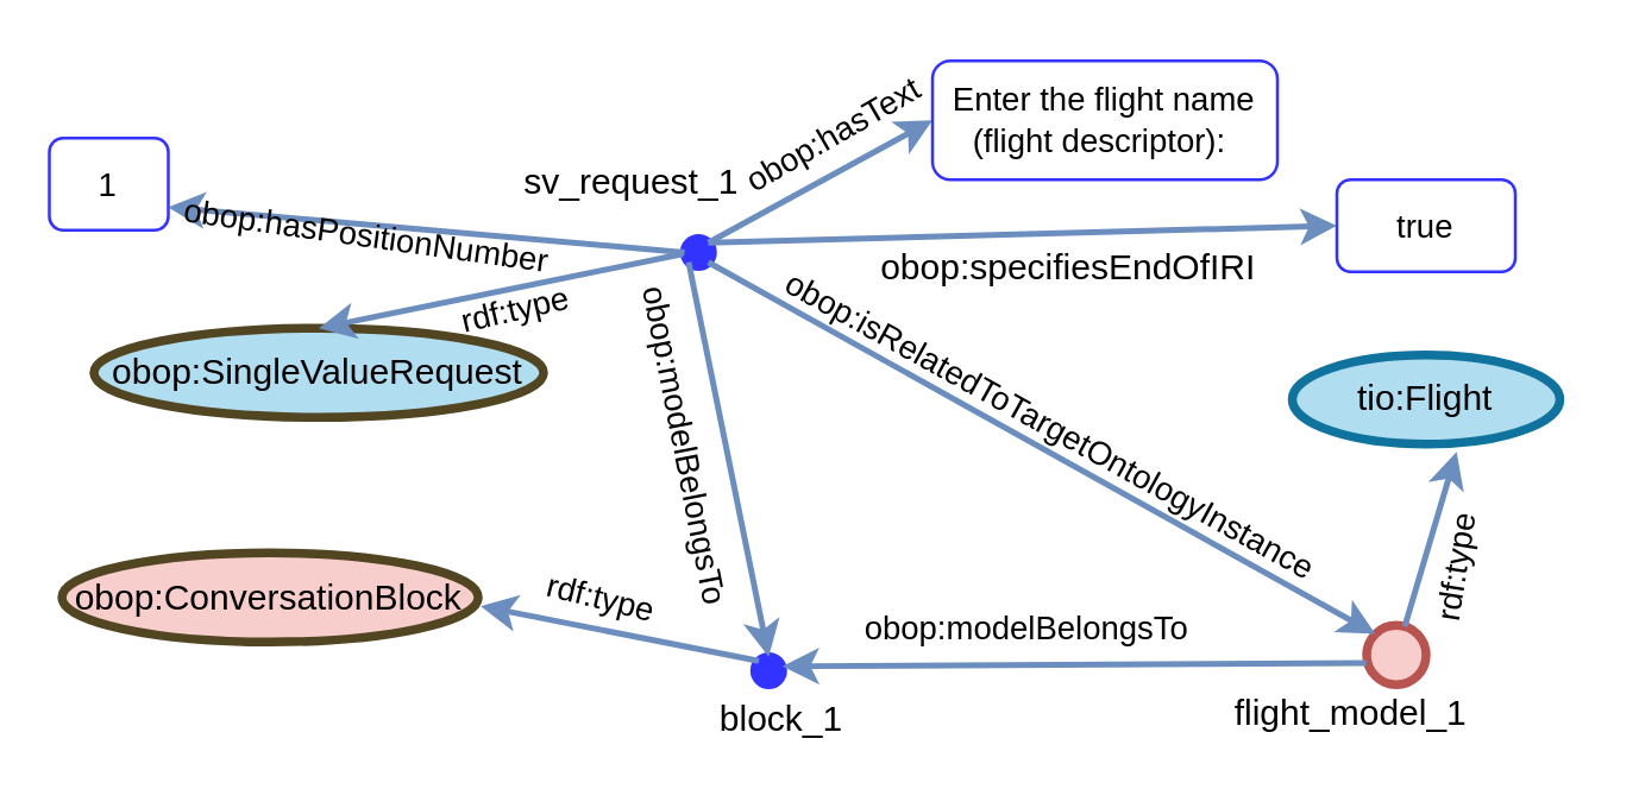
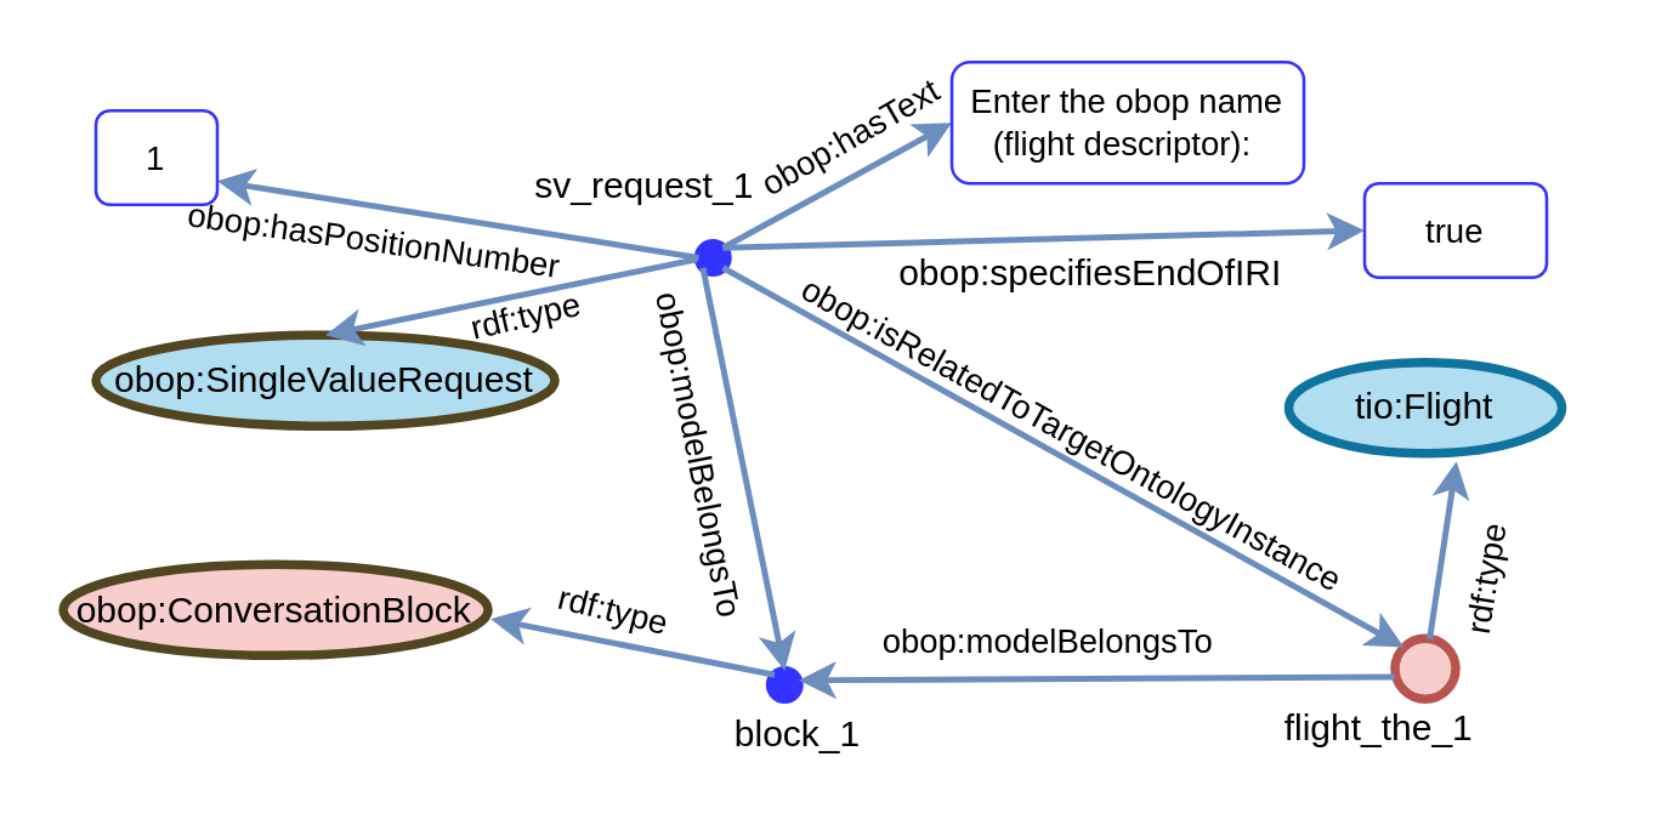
  <mxCell id="0" />
  <mxCell id="1" parent="0" />
  <mxCell id="2" value="" style="ellipse;whiteSpace=wrap;html=1;aspect=fixed;strokeWidth=3;fillColor=#f8cecc;strokeColor=#b85450;" parent="1" vertex="1"><mxGeometry x="459" y="210" width="20" height="20" as="geometry" /></mxCell>
  <mxCell id="3" value="" style="endArrow=classic;html=1;rounded=0;strokeWidth=2;fillColor=#dae8fc;strokeColor=#6c8ebf;entryX=0.614;entryY=1.086;entryDx=0;entryDy=0;entryPerimeter=0;" parent="1" source="2" target="9" edge="1"><mxGeometry width="50" height="50" relative="1" as="geometry"><mxPoint x="379" y="190" as="sourcePoint" /><mxPoint x="439" y="160" as="targetPoint" /></mxGeometry></mxCell>
- <mxCell id="4" value="flight_model_1" style="text;html=1;strokeColor=none;fillColor=none;align=center;verticalAlign=middle;whiteSpace=wrap;rounded=0;strokeWidth=3;" parent="1" vertex="1"><mxGeometry x="414" y="230" width="80" height="20" as="geometry" /></mxCell>
+ <mxCell id="4" value="flight_the_1" style="text;html=1;strokeColor=none;fillColor=none;align=center;verticalAlign=middle;whiteSpace=wrap;rounded=0;strokeWidth=3;" parent="1" vertex="1"><mxGeometry x="414" y="230" width="80" height="20" as="geometry" /></mxCell>
  <mxCell id="5" value="obop:specifiesEndOfIRI" style="text;html=1;strokeColor=none;fillColor=none;align=center;verticalAlign=middle;whiteSpace=wrap;rounded=0;strokeWidth=3;rotation=0;" parent="1" vertex="1"><mxGeometry x="304" y="79.81" width="110" height="20" as="geometry" /></mxCell>
  <mxCell id="6" value="obop:modelBelongsTo" style="text;html=1;strokeColor=none;fillColor=none;align=center;verticalAlign=middle;whiteSpace=wrap;rounded=0;strokeWidth=3;fontSize=11;" parent="1" vertex="1"><mxGeometry x="305" y="200.62" width="80" height="20" as="geometry" /></mxCell>
  <mxCell id="7" value="" style="ellipse;whiteSpace=wrap;html=1;aspect=fixed;strokeWidth=3;fillColor=#3333FF;strokeColor=#3333FF;" parent="1" vertex="1"><mxGeometry x="253.23" y="220.62" width="9.38" height="9.38" as="geometry" /></mxCell>
  <mxCell id="8" value="" style="endArrow=none;html=1;rounded=0;strokeWidth=2;fillColor=#dae8fc;strokeColor=#6c8ebf;exitX=0.993;exitY=0.339;exitDx=0;exitDy=0;entryX=-0.006;entryY=0.635;entryDx=0;entryDy=0;entryPerimeter=0;exitPerimeter=0;startArrow=classic;startFill=1;endFill=0;" parent="1" source="7" target="2" edge="1"><mxGeometry width="50" height="50" relative="1" as="geometry"><mxPoint x="319" y="380" as="sourcePoint" /><mxPoint x="238.997" y="377.64" as="targetPoint" /></mxGeometry></mxCell>
- <mxCell id="9" value="tio:Flight" style="ellipse;whiteSpace=wrap;html=1;strokeWidth=3;fillColor=#b1ddf0;strokeColor=#10739e;" parent="1" vertex="1"><mxGeometry x="434" y="119" width="90" height="30" as="geometry" /></mxCell>
+ <mxCell id="9" value="tio:Flight" style="ellipse;whiteSpace=wrap;html=1;strokeWidth=3;fillColor=#b1ddf0;strokeColor=#10739e;" parent="1" vertex="1"><mxGeometry x="424" y="119" width="90" height="30" as="geometry" /></mxCell>
  <mxCell id="10" value="" style="endArrow=classic;html=1;rounded=0;strokeWidth=2;fillColor=#dae8fc;strokeColor=#6c8ebf;entryX=1.006;entryY=0.598;entryDx=0;entryDy=0;exitX=0;exitY=0;exitDx=0;exitDy=0;entryPerimeter=0;" parent="1" source="7" target="11" edge="1"><mxGeometry width="50" height="50" relative="1" as="geometry"><mxPoint x="124.561" y="342.179" as="sourcePoint" /><mxPoint x="229" y="291.39" as="targetPoint" /></mxGeometry></mxCell>
  <mxCell id="11" value="obop:ConversationBlock" style="ellipse;whiteSpace=wrap;html=1;strokeWidth=3;fillColor=#f8cecc;strokeColor=#524521;" parent="1" vertex="1"><mxGeometry x="20.23" y="185.62" width="140" height="30" as="geometry" /></mxCell>
  <mxCell id="12" value="block_1" style="text;html=1;strokeColor=none;fillColor=none;align=center;verticalAlign=middle;whiteSpace=wrap;rounded=0;strokeWidth=3;rotation=0;" parent="1" vertex="1"><mxGeometry x="239.92" y="234.38" width="45.31" height="15.62" as="geometry" /></mxCell>
  <mxCell id="13" value="" style="ellipse;whiteSpace=wrap;html=1;aspect=fixed;strokeWidth=3;fillColor=#3333FF;strokeColor=#3333FF;" parent="1" vertex="1"><mxGeometry x="229.62" y="79.81" width="9.38" height="9.38" as="geometry" /></mxCell>
  <mxCell id="14" value="sv_request_1" style="text;html=1;strokeColor=none;fillColor=none;align=center;verticalAlign=middle;whiteSpace=wrap;rounded=0;strokeWidth=3;rotation=0;" parent="1" vertex="1"><mxGeometry x="182.23" y="51" width="60" height="20" as="geometry" /></mxCell>
  <mxCell id="15" value="" style="endArrow=none;html=1;rounded=0;strokeWidth=2;fillColor=#dae8fc;strokeColor=#6c8ebf;exitX=0;exitY=0;exitDx=0;exitDy=0;startArrow=classic;startFill=1;endFill=0;entryX=1;entryY=1;entryDx=0;entryDy=0;" parent="1" source="2" target="13" edge="1"><mxGeometry width="50" height="50" relative="1" as="geometry"><mxPoint x="219.544" y="233.8" as="sourcePoint" /><mxPoint x="279" y="130" as="targetPoint" /></mxGeometry></mxCell>
  <mxCell id="16" value="obop:isRelatedToTargetOntologyInstance" style="text;html=1;strokeColor=none;fillColor=none;align=center;verticalAlign=middle;whiteSpace=wrap;rounded=0;strokeWidth=3;fontSize=11;rotation=29;" parent="1" vertex="1"><mxGeometry x="313" y="133" width="80" height="20" as="geometry" /></mxCell>
  <mxCell id="17" value="" style="endArrow=none;html=1;rounded=0;strokeWidth=2;fillColor=#dae8fc;strokeColor=#6c8ebf;entryX=0;entryY=1;entryDx=0;entryDy=0;startArrow=classic;startFill=1;endFill=0;exitX=0.5;exitY=0;exitDx=0;exitDy=0;" parent="1" target="13" edge="1" source="7"><mxGeometry width="50" height="50" relative="1" as="geometry"><mxPoint x="209" y="220" as="sourcePoint" /><mxPoint x="393.88" y="232.7" as="targetPoint" /></mxGeometry></mxCell>
  <mxCell id="18" value="obop:modelBelongsTo" style="text;html=1;strokeColor=none;fillColor=none;align=center;verticalAlign=middle;whiteSpace=wrap;rounded=0;strokeWidth=3;fontSize=11;rotation=79;" parent="1" vertex="1"><mxGeometry x="190.23" y="140" width="80" height="20" as="geometry" /></mxCell>
  <mxCell id="19" value="" style="endArrow=none;html=1;rounded=0;strokeWidth=2;fillColor=#dae8fc;strokeColor=#6c8ebf;startArrow=classic;startFill=1;endFill=0;exitX=0;exitY=0.5;exitDx=0;exitDy=0;entryX=1;entryY=0;entryDx=0;entryDy=0;" parent="1" source="20" target="13" edge="1"><mxGeometry width="50" height="50" relative="1" as="geometry"><mxPoint x="379" y="310" as="sourcePoint" /><mxPoint x="279" y="120" as="targetPoint" /></mxGeometry></mxCell>
  <mxCell id="20" value="true" style="rounded=1;whiteSpace=wrap;html=1;strokeColor=#3333FF;fontSize=11;fillColor=none;" parent="1" vertex="1"><mxGeometry x="449" y="60" width="60" height="31" as="geometry" /></mxCell>
  <mxCell id="21" value="rdf:type" style="text;html=1;strokeColor=none;fillColor=none;align=center;verticalAlign=middle;whiteSpace=wrap;rounded=0;strokeWidth=3;fontSize=11;rotation=14;" parent="1" vertex="1"><mxGeometry x="162.23" y="190.62" width="80" height="20" as="geometry" /></mxCell>
  <mxCell id="22" value="obop:SingleValueRequest" style="ellipse;whiteSpace=wrap;html=1;strokeWidth=3;fillColor=#b1ddf0;strokeColor=#524521;" parent="1" vertex="1"><mxGeometry x="31" y="110" width="151.23" height="30" as="geometry" /></mxCell>
  <mxCell id="23" value="" style="endArrow=classic;html=1;rounded=0;strokeWidth=2;fillColor=#dae8fc;strokeColor=#6c8ebf;entryX=0.5;entryY=0;entryDx=0;entryDy=0;" parent="1" target="22" edge="1"><mxGeometry width="50" height="50" relative="1" as="geometry"><mxPoint x="229" y="85" as="sourcePoint" /><mxPoint x="199.31" y="50" as="targetPoint" /></mxGeometry></mxCell>
  <mxCell id="24" value="rdf:type" style="text;html=1;strokeColor=none;fillColor=none;align=center;verticalAlign=middle;whiteSpace=wrap;rounded=0;strokeWidth=3;fontSize=11;rotation=347;" parent="1" vertex="1"><mxGeometry x="147.66" y="89.19" width="49.99" height="29.81" as="geometry" /></mxCell>
  <mxCell id="25" value="" style="endArrow=none;html=1;rounded=0;strokeWidth=2;fillColor=#dae8fc;strokeColor=#6c8ebf;startArrow=classic;startFill=1;endFill=0;entryX=1;entryY=0;entryDx=0;entryDy=0;exitX=0;exitY=0.5;exitDx=0;exitDy=0;" parent="1" source="27" target="13" edge="1"><mxGeometry width="50" height="50" relative="1" as="geometry"><mxPoint x="299" y="40" as="sourcePoint" /><mxPoint x="239" y="80" as="targetPoint" /></mxGeometry></mxCell>
  <mxCell id="26" value="rdf:type" style="text;html=1;strokeColor=none;fillColor=none;align=center;verticalAlign=middle;whiteSpace=wrap;rounded=0;strokeWidth=3;fontSize=11;rotation=279;" parent="1" vertex="1"><mxGeometry x="449" y="180.62" width="80" height="20" as="geometry" /></mxCell>
- <mxCell id="27" value="Enter the flight name (flight descriptor):&amp;nbsp;" style="rounded=1;whiteSpace=wrap;html=1;strokeColor=#3333FF;fontSize=11;fillColor=none;" parent="1" vertex="1"><mxGeometry x="313" y="20" width="116" height="40" as="geometry" /></mxCell>
+ <mxCell id="27" value="Enter the obop name (flight descriptor):&amp;nbsp;" style="rounded=1;whiteSpace=wrap;html=1;strokeColor=#3333FF;fontSize=11;fillColor=none;" parent="1" vertex="1"><mxGeometry x="313" y="20" width="116" height="40" as="geometry" /></mxCell>
  <mxCell id="28" value="obop:hasText" style="text;html=1;strokeColor=none;fillColor=none;align=center;verticalAlign=middle;whiteSpace=wrap;rounded=0;strokeWidth=3;fontSize=11;rotation=330;" parent="1" vertex="1"><mxGeometry x="255.01" y="30.19" width="49.99" height="29.81" as="geometry" /></mxCell>
  <mxCell id="29" value="" style="endArrow=none;html=1;rounded=0;strokeWidth=2;fillColor=#dae8fc;strokeColor=#6c8ebf;startArrow=classic;startFill=1;endFill=0;entryX=0;entryY=0.5;entryDx=0;entryDy=0;exitX=1;exitY=0.75;exitDx=0;exitDy=0;" edge="1" parent="1" source="30" target="13"><mxGeometry width="50" height="50" relative="1" as="geometry"><mxPoint x="109" y="60" as="sourcePoint" /><mxPoint x="229" y="80" as="targetPoint" /></mxGeometry></mxCell>
- <mxCell id="30" value="1" style="rounded=1;whiteSpace=wrap;html=1;strokeColor=#3333FF;fontSize=11;fillColor=none;" vertex="1" parent="1"><mxGeometry x="16" y="46" width="40" height="31" as="geometry" /></mxCell>
+ <mxCell id="30" value="1" style="rounded=1;whiteSpace=wrap;html=1;strokeColor=#3333FF;fontSize=11;fillColor=none;" vertex="1" parent="1"><mxGeometry x="31" y="36" width="40" height="31" as="geometry" /></mxCell>
  <mxCell id="31" value="obop:hasPositionNumber" style="text;html=1;strokeColor=none;fillColor=none;align=center;verticalAlign=middle;whiteSpace=wrap;rounded=0;strokeWidth=3;fontSize=11;rotation=8;" vertex="1" parent="1"><mxGeometry x="97.67" y="64.19" width="49.99" height="29.81" as="geometry" /></mxCell>
